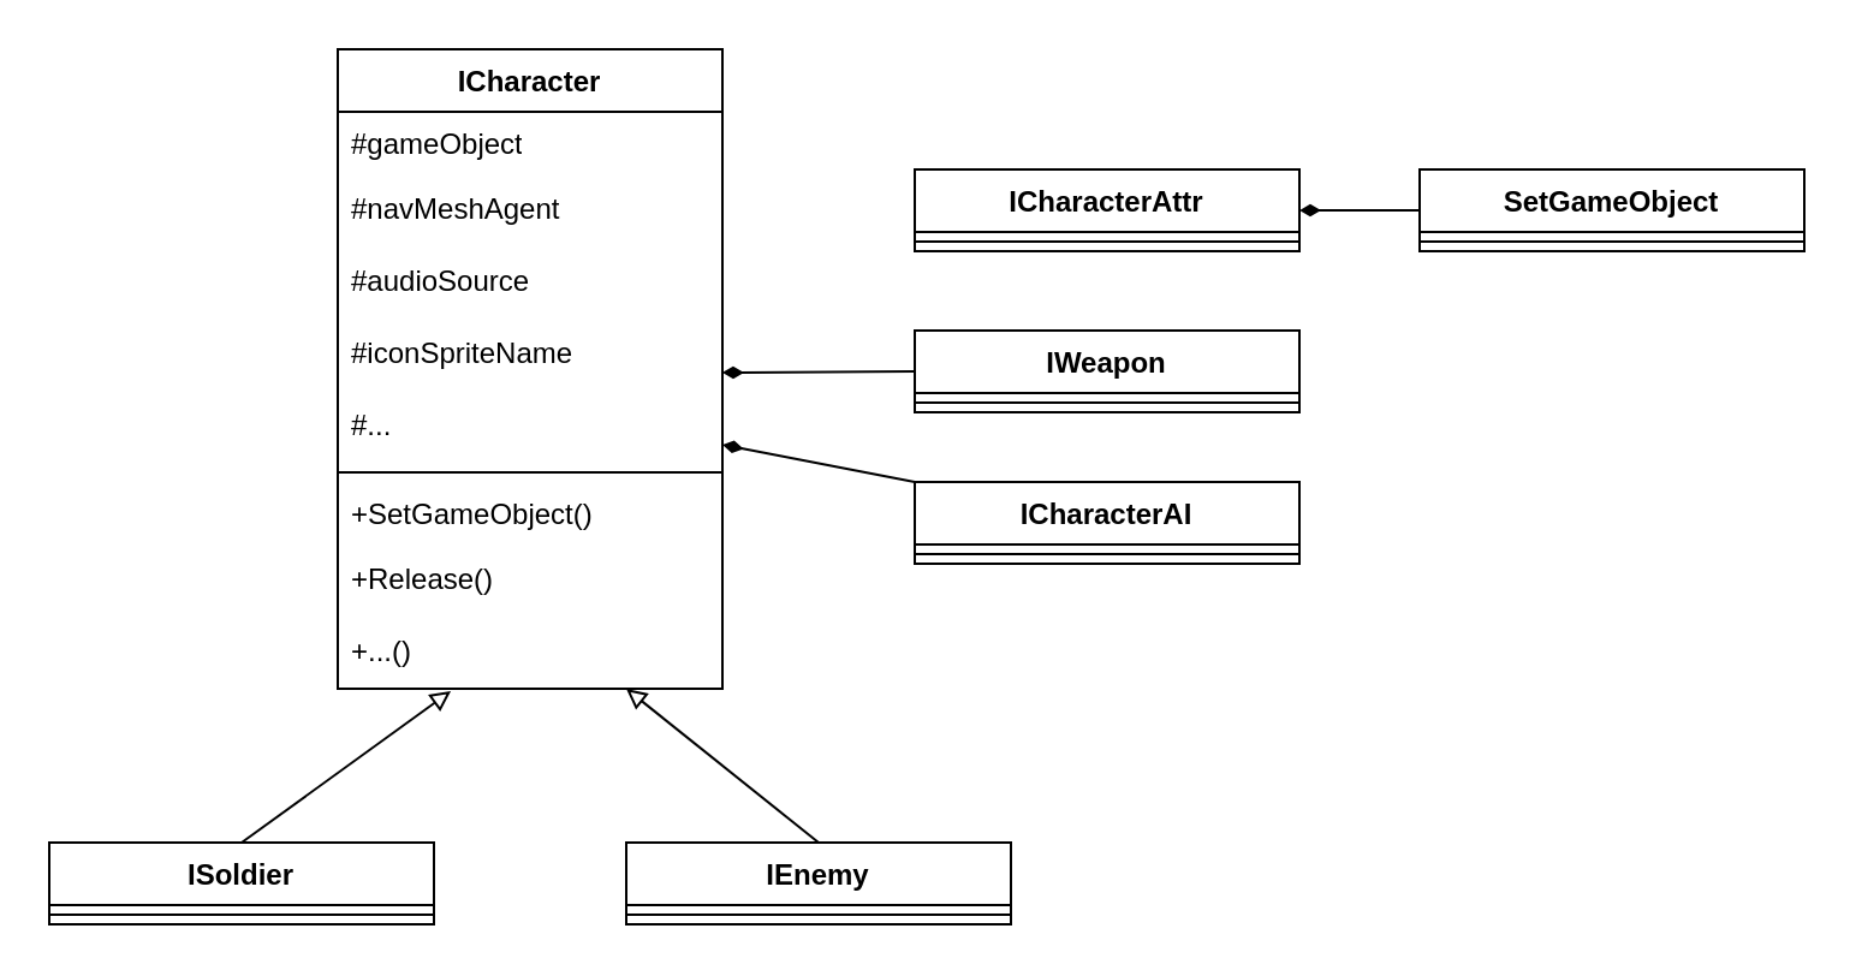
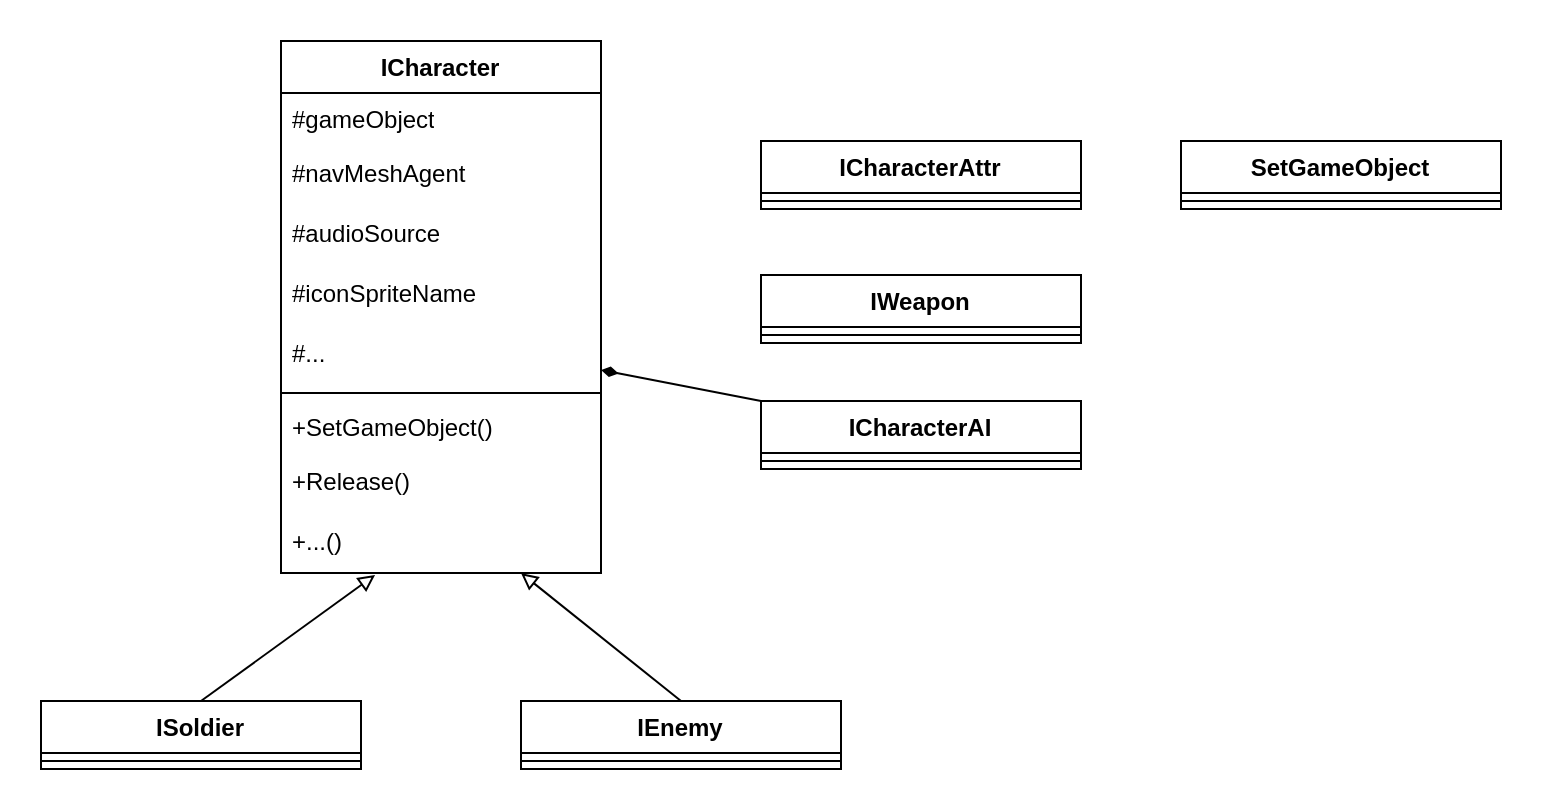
  <mxCell id="0" />
  <mxCell id="1" parent="0" />
  <mxCell id="2" value="ICharacter" style="swimlane;fontStyle=1;align=center;verticalAlign=top;childLayout=stackLayout;horizontal=1;startSize=26;horizontalStack=0;resizeParent=1;resizeParentMax=0;resizeLast=0;collapsible=1;marginBottom=0;whiteSpace=wrap;html=1;" vertex="1" parent="1"><mxGeometry x="140" y="20" width="160" height="266" as="geometry" /></mxCell>
  <mxCell id="3" value="#gameObject" style="text;strokeColor=none;fillColor=none;align=left;verticalAlign=top;spacingLeft=4;spacingRight=4;overflow=hidden;rotatable=0;points=[[0,0.5],[1,0.5]];portConstraint=eastwest;whiteSpace=wrap;html=1;" vertex="1" parent="2"><mxGeometry y="26" width="160" height="26" as="geometry" /></mxCell>
  <mxCell id="4" value="#navMeshAgent" style="text;html=1;strokeColor=none;fillColor=none;align=left;verticalAlign=middle;whiteSpace=wrap;rounded=0;spacingLeft=4;spacingRight=4;" vertex="1" parent="2"><mxGeometry y="52" width="160" height="30" as="geometry" /></mxCell>
  <mxCell id="5" value="#audioSource" style="text;html=1;strokeColor=none;fillColor=none;align=left;verticalAlign=middle;whiteSpace=wrap;rounded=0;spacingLeft=4;spacingRight=4;" vertex="1" parent="2"><mxGeometry y="82" width="160" height="30" as="geometry" /></mxCell>
  <mxCell id="6" value="#iconSpriteName" style="text;html=1;strokeColor=none;fillColor=none;align=left;verticalAlign=middle;whiteSpace=wrap;rounded=0;spacingLeft=4;spacingRight=4;" vertex="1" parent="2"><mxGeometry y="112" width="160" height="30" as="geometry" /></mxCell>
  <mxCell id="7" value="#..." style="text;html=1;strokeColor=none;fillColor=none;align=left;verticalAlign=middle;whiteSpace=wrap;rounded=0;spacingLeft=4;spacingRight=4;" vertex="1" parent="2"><mxGeometry y="142" width="160" height="30" as="geometry" /></mxCell>
  <mxCell id="8" value="" style="line;strokeWidth=1;fillColor=none;align=left;verticalAlign=middle;spacingTop=-1;spacingLeft=3;spacingRight=3;rotatable=0;labelPosition=right;points=[];portConstraint=eastwest;strokeColor=inherit;" vertex="1" parent="2"><mxGeometry y="172" width="160" height="8" as="geometry" /></mxCell>
  <mxCell id="9" value="+SetGameObject()" style="text;strokeColor=none;fillColor=none;align=left;verticalAlign=top;spacingLeft=4;spacingRight=4;overflow=hidden;rotatable=0;points=[[0,0.5],[1,0.5]];portConstraint=eastwest;whiteSpace=wrap;html=1;" vertex="1" parent="2"><mxGeometry y="180" width="160" height="26" as="geometry" /></mxCell>
  <mxCell id="10" value="+Release()" style="text;html=1;strokeColor=none;fillColor=none;align=left;verticalAlign=middle;whiteSpace=wrap;rounded=0;spacingLeft=4;spacingRight=4;" vertex="1" parent="2"><mxGeometry y="206" width="160" height="30" as="geometry" /></mxCell>
  <mxCell id="11" value="+...()" style="text;html=1;strokeColor=none;fillColor=none;align=left;verticalAlign=middle;whiteSpace=wrap;rounded=0;spacingLeft=4;spacingRight=4;" vertex="1" parent="2"><mxGeometry y="236" width="160" height="30" as="geometry" /></mxCell>
- <mxCell id="12" style="edgeStyle=none;rounded=0;orthogonalLoop=1;jettySize=auto;html=1;exitX=0;exitY=0.5;exitDx=0;exitDy=0;entryX=1;entryY=0.75;entryDx=0;entryDy=0;endArrow=diamondThin;endFill=1;" edge="1" parent="1" source="13" target="6"><mxGeometry relative="1" as="geometry" /></mxCell>
  <mxCell id="13" value="IWeapon" style="swimlane;fontStyle=1;align=center;verticalAlign=top;childLayout=stackLayout;horizontal=1;startSize=26;horizontalStack=0;resizeParent=1;resizeParentMax=0;resizeLast=0;collapsible=1;marginBottom=0;whiteSpace=wrap;html=1;" vertex="1" parent="1"><mxGeometry x="380" y="137" width="160" height="34" as="geometry" /></mxCell>
  <mxCell id="14" value="" style="line;strokeWidth=1;fillColor=none;align=left;verticalAlign=middle;spacingTop=-1;spacingLeft=3;spacingRight=3;rotatable=0;labelPosition=right;points=[];portConstraint=eastwest;strokeColor=inherit;" vertex="1" parent="13"><mxGeometry y="26" width="160" height="8" as="geometry" /></mxCell>
  <mxCell id="15" style="edgeStyle=none;rounded=0;orthogonalLoop=1;jettySize=auto;html=1;exitX=0;exitY=0;exitDx=0;exitDy=0;entryX=1;entryY=0.75;entryDx=0;entryDy=0;endArrow=diamondThin;endFill=1;" edge="1" parent="1" source="16" target="7"><mxGeometry relative="1" as="geometry" /></mxCell>
  <mxCell id="16" value="ICharacterAI" style="swimlane;fontStyle=1;align=center;verticalAlign=top;childLayout=stackLayout;horizontal=1;startSize=26;horizontalStack=0;resizeParent=1;resizeParentMax=0;resizeLast=0;collapsible=1;marginBottom=0;whiteSpace=wrap;html=1;" vertex="1" parent="1"><mxGeometry x="380" y="200" width="160" height="34" as="geometry" /></mxCell>
  <mxCell id="17" value="" style="line;strokeWidth=1;fillColor=none;align=left;verticalAlign=middle;spacingTop=-1;spacingLeft=3;spacingRight=3;rotatable=0;labelPosition=right;points=[];portConstraint=eastwest;strokeColor=inherit;" vertex="1" parent="16"><mxGeometry y="26" width="160" height="8" as="geometry" /></mxCell>
  <mxCell id="18" value="ICharacterAttr" style="swimlane;fontStyle=1;align=center;verticalAlign=top;childLayout=stackLayout;horizontal=1;startSize=26;horizontalStack=0;resizeParent=1;resizeParentMax=0;resizeLast=0;collapsible=1;marginBottom=0;whiteSpace=wrap;html=1;" vertex="1" parent="1"><mxGeometry x="380" y="70" width="160" height="34" as="geometry" /></mxCell>
  <mxCell id="19" value="" style="line;strokeWidth=1;fillColor=none;align=left;verticalAlign=middle;spacingTop=-1;spacingLeft=3;spacingRight=3;rotatable=0;labelPosition=right;points=[];portConstraint=eastwest;strokeColor=inherit;" vertex="1" parent="18"><mxGeometry y="26" width="160" height="8" as="geometry" /></mxCell>
- <mxCell id="20" style="edgeStyle=none;rounded=0;orthogonalLoop=1;jettySize=auto;html=1;exitX=0;exitY=0.5;exitDx=0;exitDy=0;entryX=1;entryY=0.5;entryDx=0;entryDy=0;endArrow=diamondThin;endFill=1;" edge="1" parent="1" source="21" target="18"><mxGeometry relative="1" as="geometry" /></mxCell>
  <mxCell id="21" value="SetGameObject" style="swimlane;fontStyle=1;align=center;verticalAlign=top;childLayout=stackLayout;horizontal=1;startSize=26;horizontalStack=0;resizeParent=1;resizeParentMax=0;resizeLast=0;collapsible=1;marginBottom=0;whiteSpace=wrap;html=1;" vertex="1" parent="1"><mxGeometry x="590" y="70" width="160" height="34" as="geometry" /></mxCell>
  <mxCell id="22" value="" style="line;strokeWidth=1;fillColor=none;align=left;verticalAlign=middle;spacingTop=-1;spacingLeft=3;spacingRight=3;rotatable=0;labelPosition=right;points=[];portConstraint=eastwest;strokeColor=inherit;" vertex="1" parent="21"><mxGeometry y="26" width="160" height="8" as="geometry" /></mxCell>
  <mxCell id="23" value="ISoldier" style="swimlane;fontStyle=1;align=center;verticalAlign=top;childLayout=stackLayout;horizontal=1;startSize=26;horizontalStack=0;resizeParent=1;resizeParentMax=0;resizeLast=0;collapsible=1;marginBottom=0;whiteSpace=wrap;html=1;" vertex="1" parent="1"><mxGeometry y="350" width="160" height="34" as="geometry" x="20" /></mxCell>
  <mxCell id="24" value="" style="line;strokeWidth=1;fillColor=none;align=left;verticalAlign=middle;spacingTop=-1;spacingLeft=3;spacingRight=3;rotatable=0;labelPosition=right;points=[];portConstraint=eastwest;strokeColor=inherit;" vertex="1" parent="23"><mxGeometry y="26" width="160" height="8" as="geometry" /></mxCell>
  <mxCell id="25" style="edgeStyle=none;rounded=0;orthogonalLoop=1;jettySize=auto;html=1;exitX=0.5;exitY=0;exitDx=0;exitDy=0;entryX=0.75;entryY=1;entryDx=0;entryDy=0;endArrow=block;endFill=0;" edge="1" parent="1" source="26" target="11"><mxGeometry relative="1" as="geometry" /></mxCell>
  <mxCell id="26" value="IEnemy" style="swimlane;fontStyle=1;align=center;verticalAlign=top;childLayout=stackLayout;horizontal=1;startSize=26;horizontalStack=0;resizeParent=1;resizeParentMax=0;resizeLast=0;collapsible=1;marginBottom=0;whiteSpace=wrap;html=1;" vertex="1" parent="1"><mxGeometry x="260" y="350" width="160" height="34" as="geometry" /></mxCell>
  <mxCell id="27" value="" style="line;strokeWidth=1;fillColor=none;align=left;verticalAlign=middle;spacingTop=-1;spacingLeft=3;spacingRight=3;rotatable=0;labelPosition=right;points=[];portConstraint=eastwest;strokeColor=inherit;" vertex="1" parent="26"><mxGeometry y="26" width="160" height="8" as="geometry" /></mxCell>
  <mxCell id="28" style="edgeStyle=none;rounded=0;orthogonalLoop=1;jettySize=auto;html=1;exitX=0.5;exitY=0;exitDx=0;exitDy=0;entryX=0.294;entryY=1.033;entryDx=0;entryDy=0;entryPerimeter=0;endArrow=block;endFill=0;" edge="1" parent="1" source="23" target="11"><mxGeometry relative="1" as="geometry" /></mxCell>
